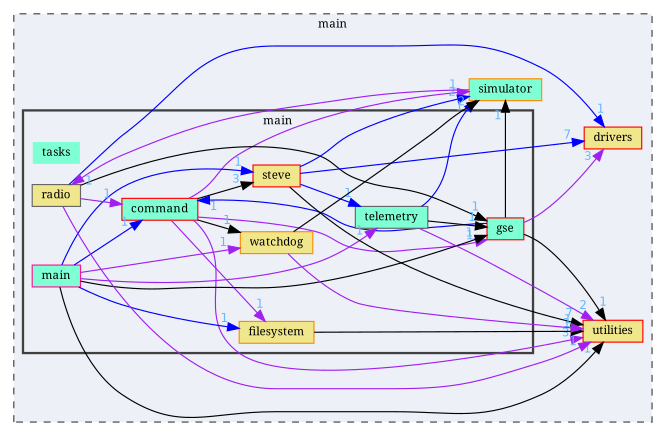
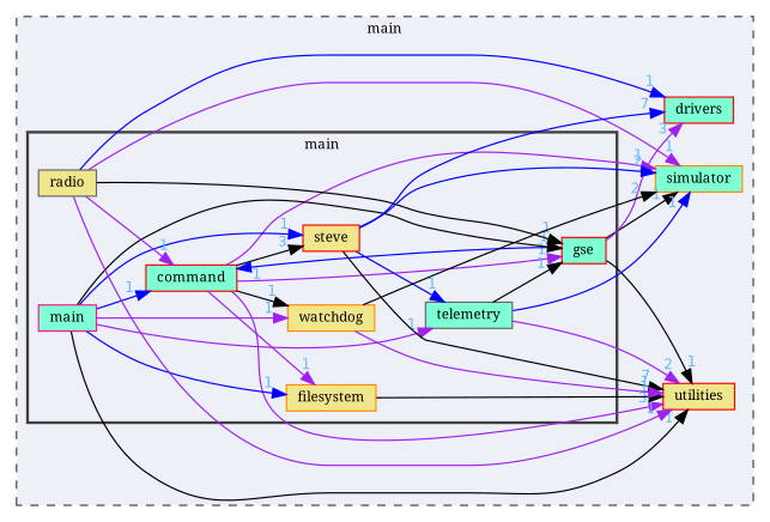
  digraph {
    compound=true
    fontname="Noto Serif"
    rankdir=LR
    node [color=red fillcolor=aquamarine fontname="Noto Serif" fontsize=10 shape=box style=filled]
    edge [color=purple fontcolor=steelblue1 fontname="Noto Serif" fontsize=10 headlabel=1 labeldistance=1.5 labelfontname=Helvetica labelfontsize=10]
-   n1 [color=deeppink height=0.2 label=tasks shape=plaintext width=0.4]
    n2 [height=0.2 label=command width=0.4]
    n3 [color=darkorange fillcolor=khaki height=0.2 label=filesystem width=0.4]
    n4 [height=0.2 label=gse width=0.4]
    n5 [color=deeppink height=0.2 label=main width=0.4]
    n6 [color=gray40 fillcolor=khaki height=0.2 label=radio width=0.4]
    n7 [fillcolor=khaki height=0.2 label=steve width=0.4]
    n8 [color=gray40 height=0.2 label=telemetry width=0.4]
    n9 [color=darkorange fillcolor=khaki height=0.2 label=watchdog width=0.4]
    n10 [color=darkorange height=0.2 label=simulator width=0.4]
-   n11 [fillcolor=khaki height=0.2 label=drivers width=0.4]
+   n11 [height=0.2 label=drivers width=0.4]
    n12 [fillcolor=khaki height=0.2 label=utilities width=0.4]
    subgraph cluster_1 {
      bgcolor="#edf0f7"
      fontsize=10
      label=main
      pencolor=grey25
      style="filled,dashed"
      n10
      n11
      n12
      subgraph cluster_2 {
        bgcolor="#edf0f7"
        fontsize=10
        label=main
        pencolor=grey25
        style="filled,bold"
-       n1
        n2
        n3
        n4
        n5
        n6
        n7
        n8
        n9
      }
    }
    n2 -> n3
    n2 -> n4
    n2 -> n7 [color=black headlabel=3]
    n2 -> n9 [color=black]
    n2 -> n10
    n2 -> n12 [headlabel=3]
    n3 -> n12 [color=black]
    n4 -> n2 [color=blue]
    n4 -> n10 [color=black]
    n4 -> n11 [headlabel=3]
    n4 -> n12 [color=black]
    n5 -> n2 [color=blue]
    n5 -> n3 [color=blue]
    n5 -> n4 [color=black]
    n5 -> n7 [color=blue]
    n5 -> n8
    n5 -> n9
    n5 -> n12 [color=black]
    n6 -> n2
    n6 -> n4 [color=black]
-   n10 -> n6
+   n6 -> n10
    n6 -> n11 [color=blue]
    n6 -> n12
    n7 -> n8 [color=blue]
    n7 -> n10 [color=blue headlabel=2]
    n7 -> n11 [color=blue headlabel=7]
    n7 -> n12 [color=black headlabel=7]
    n8 -> n4 [color=black]
    n8 -> n10 [color=blue]
    n8 -> n12 [headlabel=2]
    n9 -> n10 [color=black headlabel=2]
    n9 -> n12
  }
